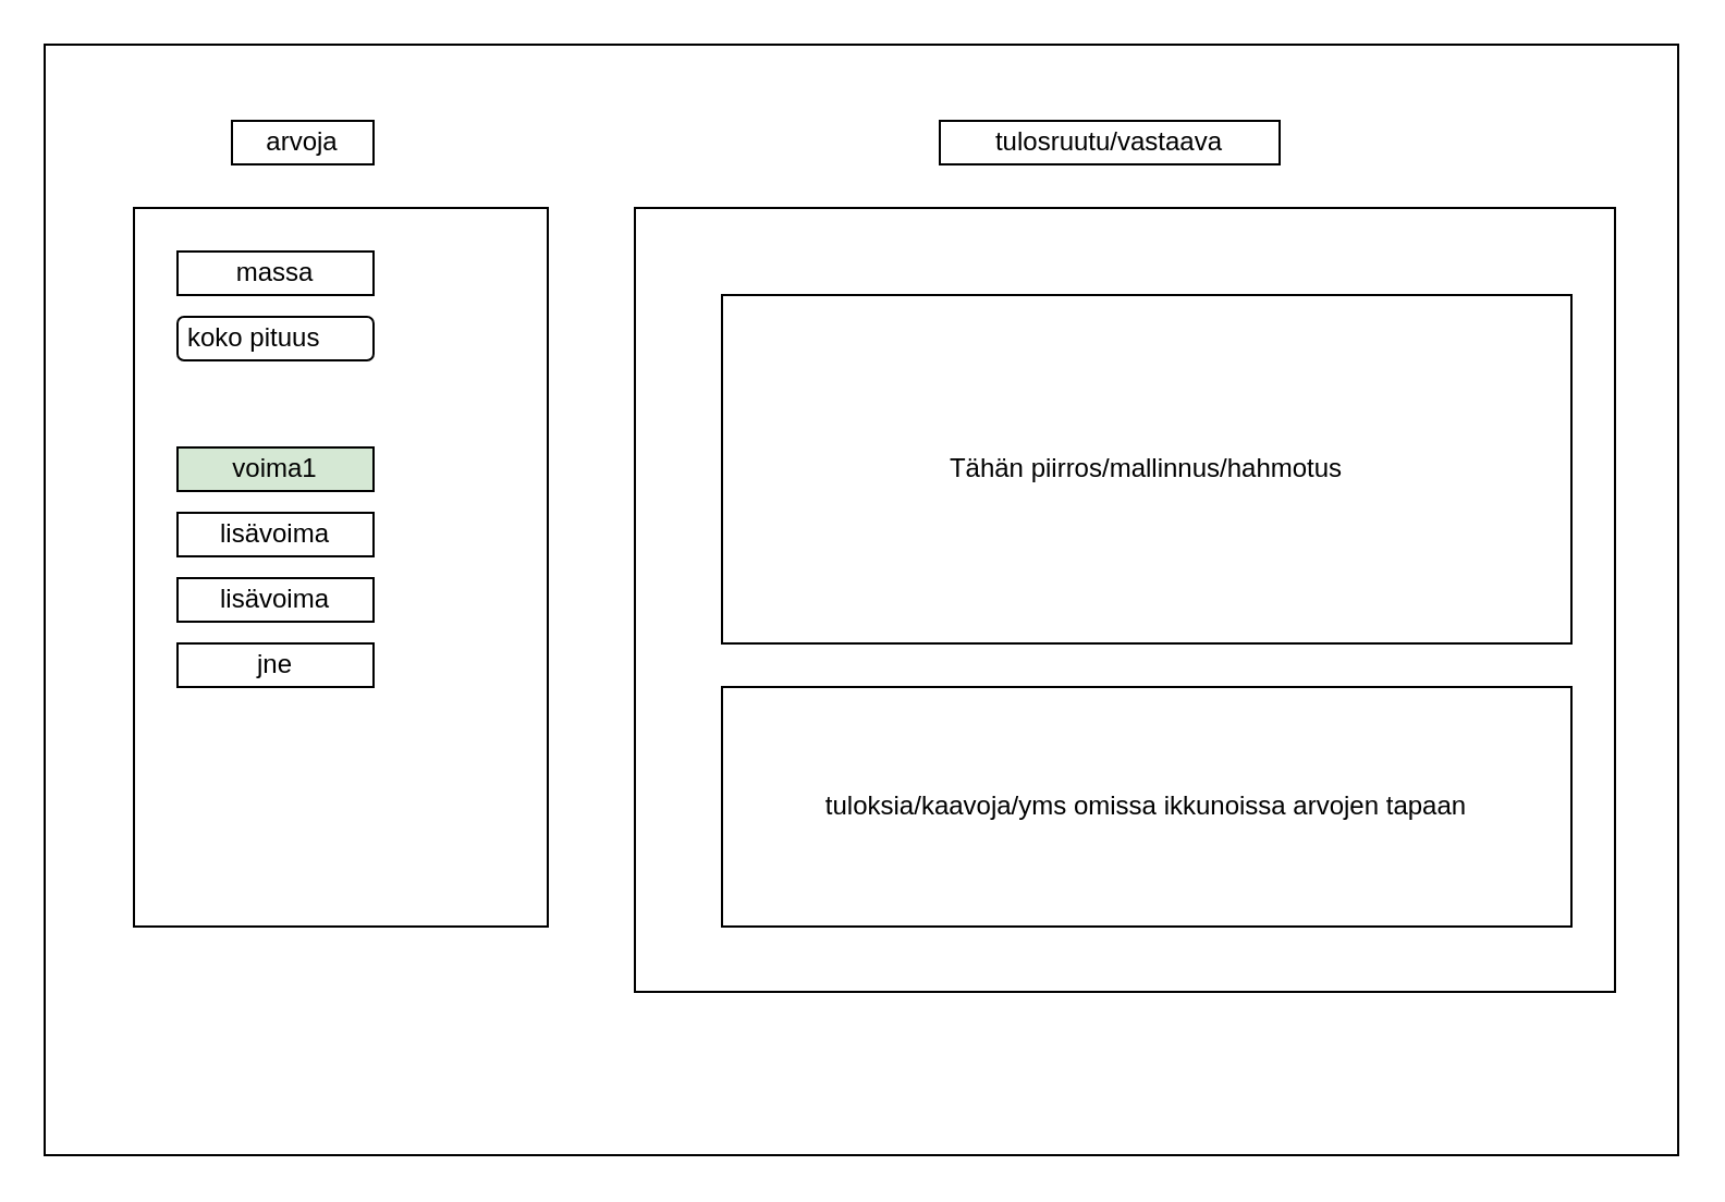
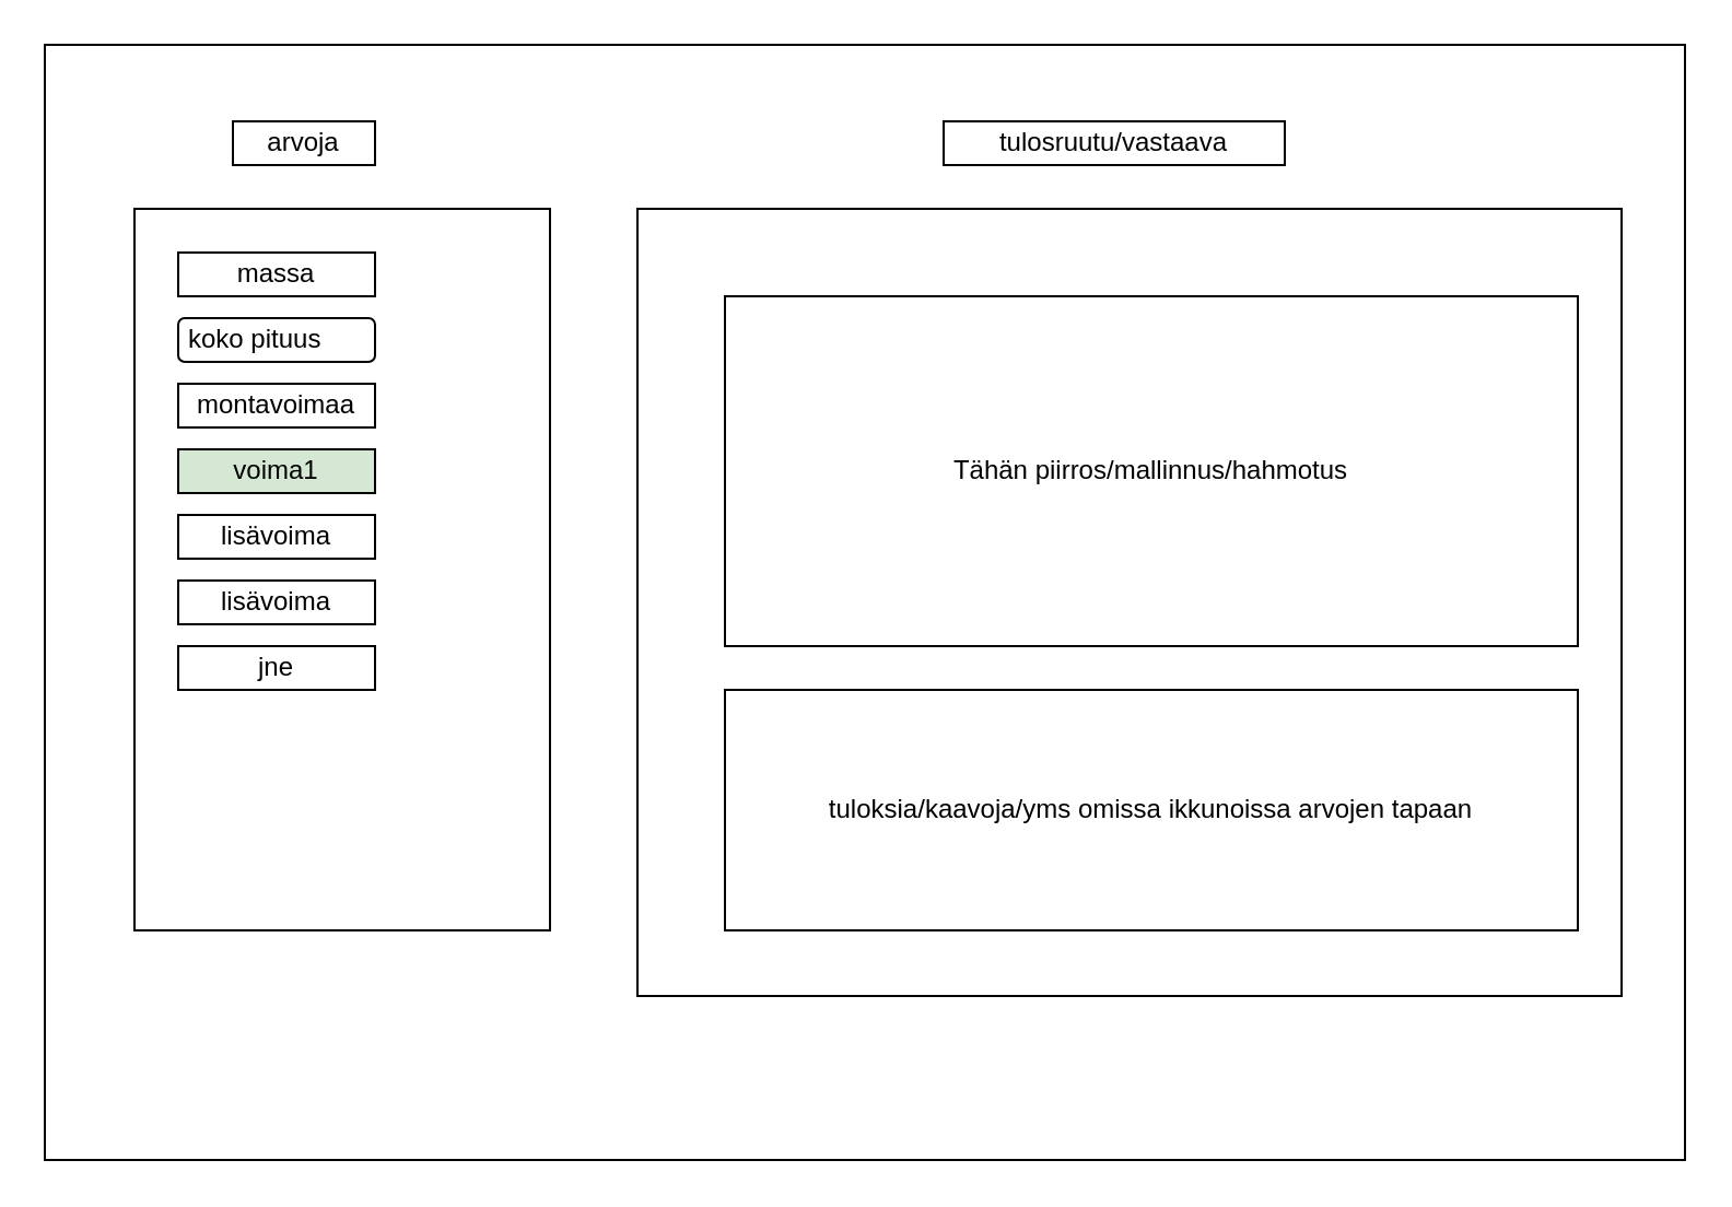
  <mxCell id="0" />
  <mxCell id="1" parent="0" />
  <mxCell id="2" value="" style="rounded=0;whiteSpace=wrap;html=1;" vertex="1" parent="1"><mxGeometry x="20" y="20" width="750" height="510" as="geometry" /></mxCell>
  <mxCell id="3" value="" style="rounded=0;whiteSpace=wrap;html=1;" vertex="1" parent="1"><mxGeometry x="61" y="95" width="190" height="330" as="geometry" /></mxCell>
  <mxCell id="4" value="massa" style="rounded=0;whiteSpace=wrap;html=1;" vertex="1" parent="1"><mxGeometry x="81" y="115" width="90" height="20" as="geometry" /></mxCell>
  <mxCell id="5" value="koko pituus&lt;span style=&quot;white-space: pre;&quot;&gt;&#09;&lt;/span&gt;" style="whiteSpace=wrap;html=1;rounded=1;" vertex="1" parent="1"><mxGeometry x="81" y="145" width="90" height="20" as="geometry" /></mxCell>
+ <mxCell id="6" value="montavoimaa" style="rounded=0;whiteSpace=wrap;html=1;" vertex="1" parent="1"><mxGeometry x="81" y="175" width="90" height="20" as="geometry" /></mxCell>
  <mxCell id="7" value="voima1" style="rounded=0;whiteSpace=wrap;html=1;fillColor=#d5e8d4;" vertex="1" parent="1"><mxGeometry x="81" y="205" width="90" height="20" as="geometry" /></mxCell>
  <mxCell id="8" value="lisävoima" style="rounded=0;whiteSpace=wrap;html=1;" vertex="1" parent="1"><mxGeometry x="81" y="235" width="90" height="20" as="geometry" /></mxCell>
  <mxCell id="9" value="lisävoima" style="rounded=0;whiteSpace=wrap;html=1;" vertex="1" parent="1"><mxGeometry x="81" y="265" width="90" height="20" as="geometry" /></mxCell>
  <mxCell id="10" value="jne" style="rounded=0;whiteSpace=wrap;html=1;" vertex="1" parent="1"><mxGeometry x="81" y="295" width="90" height="20" as="geometry" /></mxCell>
  <mxCell id="11" value="" style="rounded=0;whiteSpace=wrap;html=1;" vertex="1" parent="1"><mxGeometry x="291" y="95" width="450" height="360" as="geometry" /></mxCell>
  <mxCell id="12" value="Tähän piirros/mallinnus/hahmotus" style="rounded=0;whiteSpace=wrap;html=1;" vertex="1" parent="1"><mxGeometry x="331" y="135" width="390" height="160" as="geometry" /></mxCell>
  <mxCell id="13" value="tuloksia/kaavoja/yms omissa ikkunoissa arvojen tapaan" style="rounded=0;whiteSpace=wrap;html=1;" vertex="1" parent="1"><mxGeometry x="331" y="315" width="390" height="110" as="geometry" /></mxCell>
  <mxCell id="14" value="arvoja" style="rounded=0;whiteSpace=wrap;html=1;" vertex="1" parent="1"><mxGeometry x="106" y="55" width="65" height="20" as="geometry" /></mxCell>
  <mxCell id="15" value="tulosruutu/vastaava" style="rounded=0;whiteSpace=wrap;html=1;" vertex="1" parent="1"><mxGeometry x="431" y="55" width="156" height="20" as="geometry" /></mxCell>
